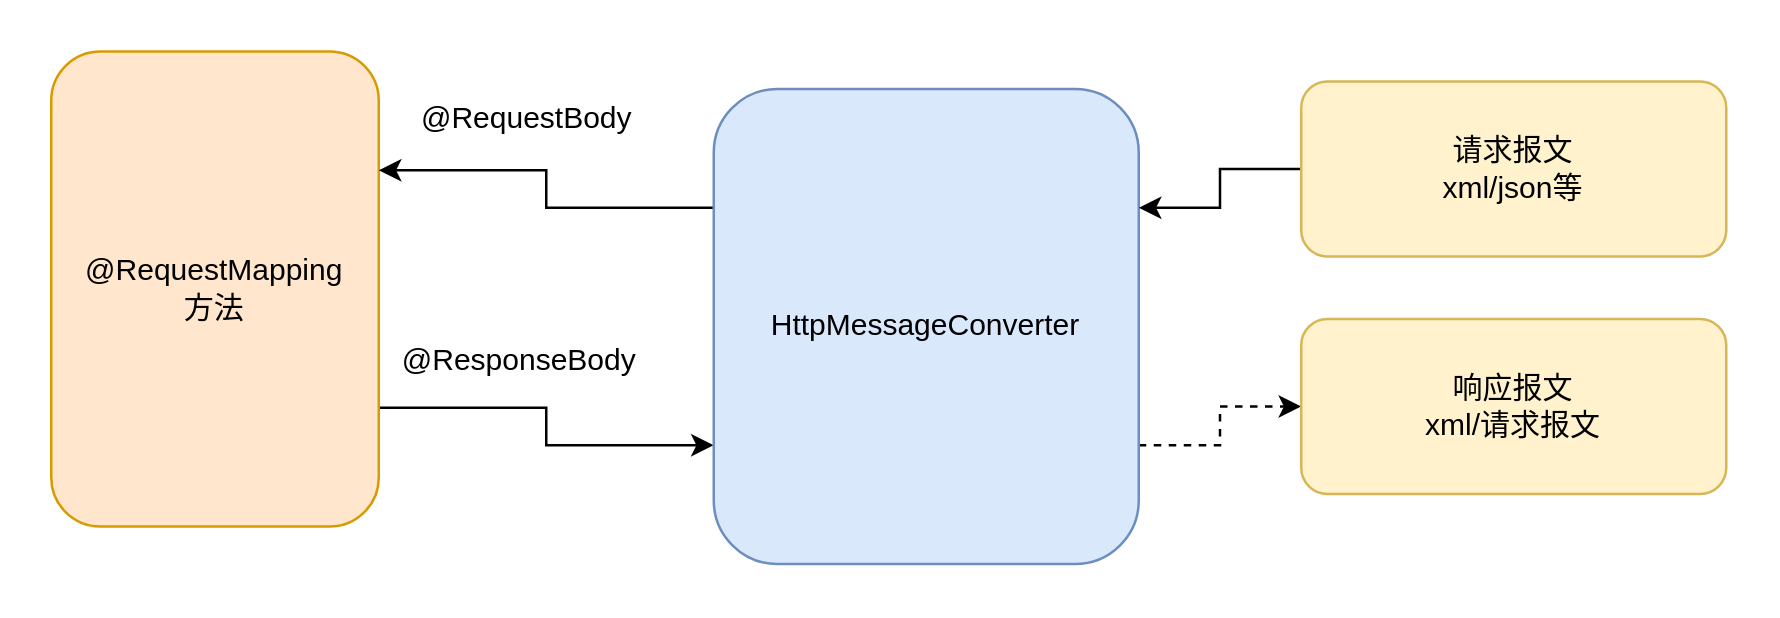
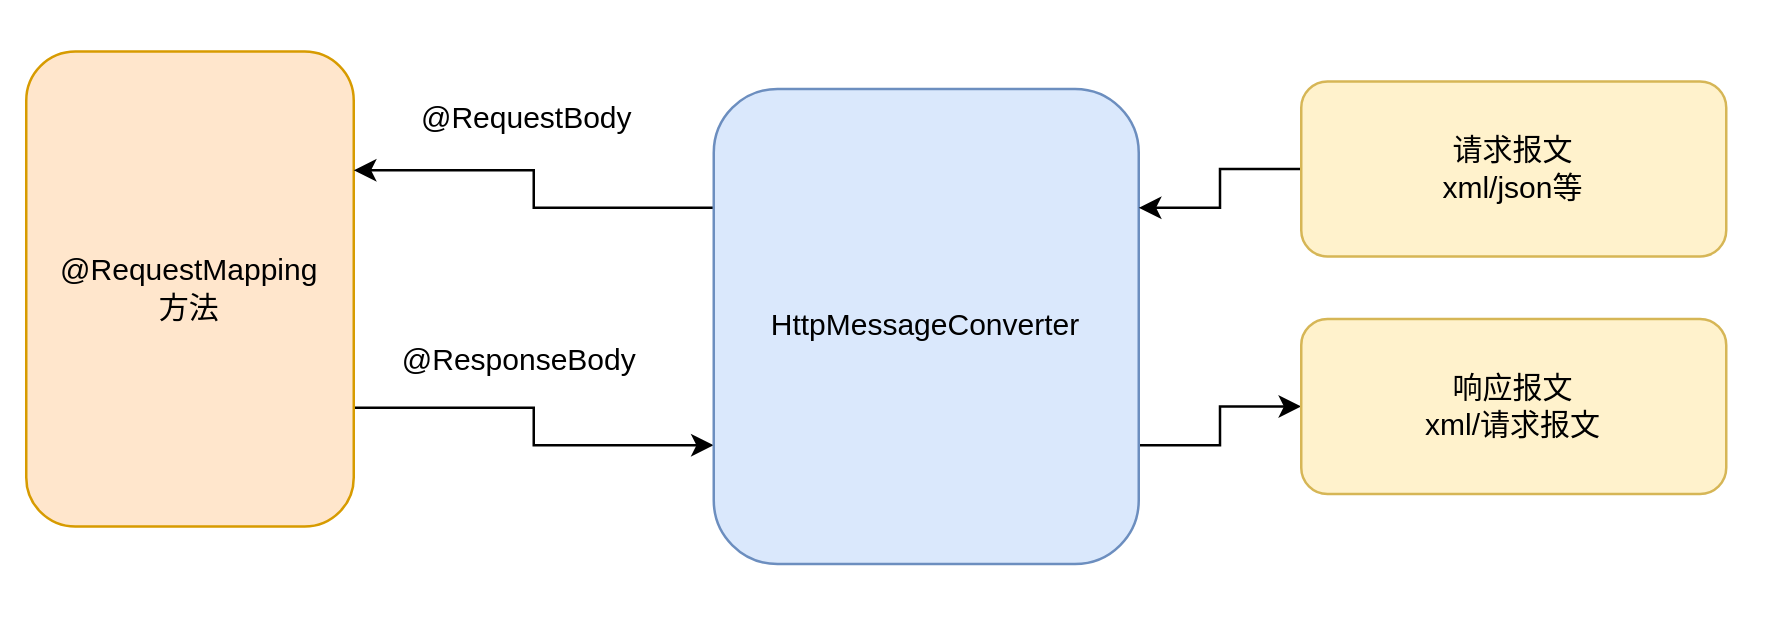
  <mxCell id="0" />
  <mxCell id="1" parent="0" />
  <mxCell id="2" style="edgeStyle=orthogonalEdgeStyle;rounded=0;orthogonalLoop=1;jettySize=auto;html=1;exitX=1;exitY=0.75;exitDx=0;exitDy=0;entryX=0;entryY=0.75;entryDx=0;entryDy=0;" edge="1" parent="1" source="3" target="6"><mxGeometry relative="1" as="geometry" /></mxCell>
- <mxCell id="3" value="@RequestMapping&lt;br&gt;方法" style="rounded=1;whiteSpace=wrap;html=1;fillColor=#ffe6cc;strokeColor=#d79b00;" vertex="1" parent="1"><mxGeometry x="20" y="20" width="131" height="190" as="geometry" /></mxCell>
+ <mxCell id="3" value="@RequestMapping&lt;br&gt;方法" style="rounded=1;whiteSpace=wrap;html=1;fillColor=#ffe6cc;strokeColor=#d79b00;" vertex="1" parent="1"><mxGeometry x="10" y="20" width="131" height="190" as="geometry" /></mxCell>
  <mxCell id="4" style="edgeStyle=orthogonalEdgeStyle;rounded=0;orthogonalLoop=1;jettySize=auto;html=1;exitX=0;exitY=0.25;exitDx=0;exitDy=0;entryX=1;entryY=0.25;entryDx=0;entryDy=0;" edge="1" parent="1" source="6" target="3"><mxGeometry relative="1" as="geometry" /></mxCell>
- <mxCell id="5" style="edgeStyle=orthogonalEdgeStyle;rounded=0;orthogonalLoop=1;jettySize=auto;html=1;exitX=1;exitY=0.75;exitDx=0;exitDy=0;entryX=0;entryY=0.5;entryDx=0;entryDy=0;dashed=1;" edge="1" parent="1" source="6" target="9"><mxGeometry relative="1" as="geometry" /></mxCell>
+ <mxCell id="5" style="edgeStyle=orthogonalEdgeStyle;rounded=0;orthogonalLoop=1;jettySize=auto;html=1;exitX=1;exitY=0.75;exitDx=0;exitDy=0;entryX=0;entryY=0.5;entryDx=0;entryDy=0;" edge="1" parent="1" source="6" target="9"><mxGeometry relative="1" as="geometry" /></mxCell>
  <mxCell id="6" value="HttpMessageConverter" style="rounded=1;whiteSpace=wrap;html=1;fillColor=#dae8fc;strokeColor=#6c8ebf;" vertex="1" parent="1"><mxGeometry x="285" y="35" width="170" height="190" as="geometry" /></mxCell>
  <mxCell id="7" style="edgeStyle=orthogonalEdgeStyle;rounded=0;orthogonalLoop=1;jettySize=auto;html=1;exitX=0;exitY=0.5;exitDx=0;exitDy=0;entryX=1;entryY=0.25;entryDx=0;entryDy=0;" edge="1" parent="1" source="8" target="6"><mxGeometry relative="1" as="geometry" /></mxCell>
  <mxCell id="8" value="请求报文&lt;br&gt;xml/json等" style="rounded=1;whiteSpace=wrap;html=1;fillColor=#fff2cc;strokeColor=#d6b656;" vertex="1" parent="1"><mxGeometry x="520" y="32" width="170" height="70" as="geometry" /></mxCell>
  <mxCell id="9" value="响应报文&lt;br&gt;xml/请求报文" style="rounded=1;whiteSpace=wrap;html=1;fillColor=#fff2cc;strokeColor=#d6b656;" vertex="1" parent="1"><mxGeometry x="520" y="127" width="170" height="70" as="geometry" /></mxCell>
  <mxCell id="10" value="@RequestBody" style="text;html=1;align=center;verticalAlign=middle;resizable=0;points=[];autosize=1;strokeColor=none;fillColor=none;" vertex="1" parent="1"><mxGeometry x="160" y="37" width="100" height="20" as="geometry" /></mxCell>
  <mxCell id="11" value="@ResponseBody" style="text;html=1;align=center;verticalAlign=middle;resizable=0;points=[];autosize=1;strokeColor=none;fillColor=none;" vertex="1" parent="1"><mxGeometry x="152" y="134" width="110" height="20" as="geometry" /></mxCell>
